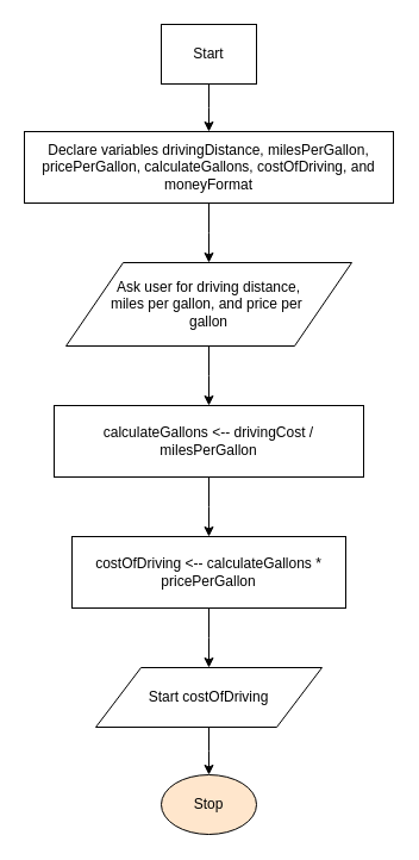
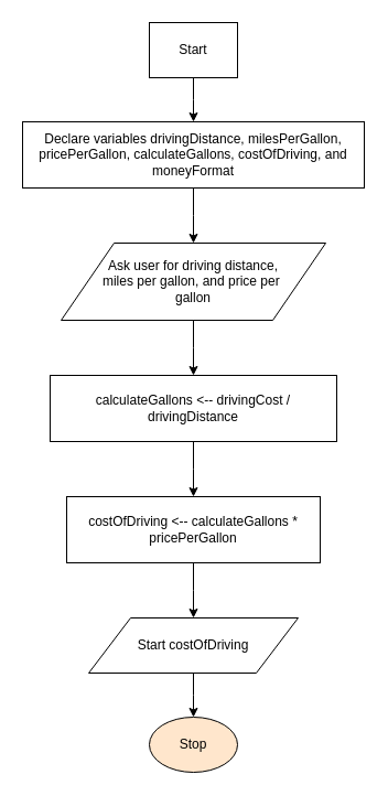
  <mxCell id="0" />
  <mxCell id="1" parent="0" />
  <mxCell id="2" style="edgeStyle=orthogonalEdgeStyle;rounded=0;orthogonalLoop=1;jettySize=auto;html=1;" edge="1" parent="1" source="3"><mxGeometry relative="1" as="geometry"><mxPoint x="175" y="110" as="targetPoint" /></mxGeometry></mxCell>
  <mxCell id="3" value="Start" style="whiteSpace=wrap;html=1;rounded=0;" vertex="1" parent="1"><mxGeometry x="135" y="20" width="80" height="50" as="geometry" /></mxCell>
  <mxCell id="4" style="edgeStyle=orthogonalEdgeStyle;rounded=0;orthogonalLoop=1;jettySize=auto;html=1;" edge="1" parent="1" source="5"><mxGeometry relative="1" as="geometry"><mxPoint x="175" y="220" as="targetPoint" /></mxGeometry></mxCell>
  <mxCell id="5" value="Declare variables drivingDistance, milesPerGallon, pricePerGallon, calculateGallons, costOfDriving, and moneyFormat" style="rounded=0;whiteSpace=wrap;html=1;" vertex="1" parent="1"><mxGeometry x="20" y="110" width="310" height="60" as="geometry" /></mxCell>
  <mxCell id="6" style="edgeStyle=orthogonalEdgeStyle;rounded=0;orthogonalLoop=1;jettySize=auto;html=1;" edge="1" parent="1" source="7"><mxGeometry relative="1" as="geometry"><mxPoint x="175" y="340" as="targetPoint" /></mxGeometry></mxCell>
  <mxCell id="7" value="Ask user for driving distance,&lt;br&gt;miles per gallon, and price per&amp;nbsp;&lt;br&gt;gallon" style="shape=parallelogram;perimeter=parallelogramPerimeter;whiteSpace=wrap;html=1;" vertex="1" parent="1"><mxGeometry x="55" y="220" width="240" height="70" as="geometry" /></mxCell>
  <mxCell id="8" style="edgeStyle=orthogonalEdgeStyle;rounded=0;orthogonalLoop=1;jettySize=auto;html=1;" edge="1" parent="1" source="9"><mxGeometry relative="1" as="geometry"><mxPoint x="175" y="450" as="targetPoint" /></mxGeometry></mxCell>
- <mxCell id="9" value="calculateGallons &amp;lt;-- drivingCost / milesPerGallon" style="rounded=0;whiteSpace=wrap;html=1;" vertex="1" parent="1"><mxGeometry x="45" y="340" width="260" height="60" as="geometry" /></mxCell>
+ <mxCell id="9" value="calculateGallons &amp;lt;-- drivingCost / drivingDistance" style="rounded=0;whiteSpace=wrap;html=1;" vertex="1" parent="1"><mxGeometry x="45" y="340" width="260" height="60" as="geometry" /></mxCell>
  <mxCell id="10" style="edgeStyle=orthogonalEdgeStyle;rounded=0;orthogonalLoop=1;jettySize=auto;html=1;" edge="1" parent="1" source="11"><mxGeometry relative="1" as="geometry"><mxPoint x="175" y="560" as="targetPoint" /></mxGeometry></mxCell>
  <mxCell id="11" value="costOfDriving &amp;lt;-- calculateGallons * pricePerGallon" style="rounded=0;whiteSpace=wrap;html=1;" vertex="1" parent="1"><mxGeometry x="60" y="450" width="230" height="60" as="geometry" /></mxCell>
  <mxCell id="12" style="edgeStyle=orthogonalEdgeStyle;rounded=0;orthogonalLoop=1;jettySize=auto;html=1;" edge="1" parent="1" source="13"><mxGeometry relative="1" as="geometry"><mxPoint x="175" y="650" as="targetPoint" /></mxGeometry></mxCell>
  <mxCell id="13" value="Start costOfDriving" style="shape=parallelogram;perimeter=parallelogramPerimeter;whiteSpace=wrap;html=1;" vertex="1" parent="1"><mxGeometry x="80" y="560" width="190" height="50" as="geometry" /></mxCell>
  <mxCell id="14" value="Stop" style="ellipse;whiteSpace=wrap;html=1;fillColor=#ffe6cc;" vertex="1" parent="1"><mxGeometry x="135" y="650" width="80" height="50" as="geometry" /></mxCell>
